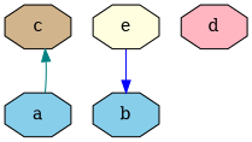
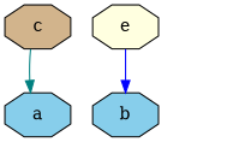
  digraph {
    node [Weight=3 fillcolor=skyblue shape=octagon style=filled]
    edge [Weight=2]
    c [Weight=1 fillcolor=tan]
    a
    e [Weight=1 fillcolor=lightyellow]
    b
-   d [fillcolor=lightpink]
-   a -> c [color=teal]
+   c -> a [color=teal]
    e -> b [color=blue]
  }
